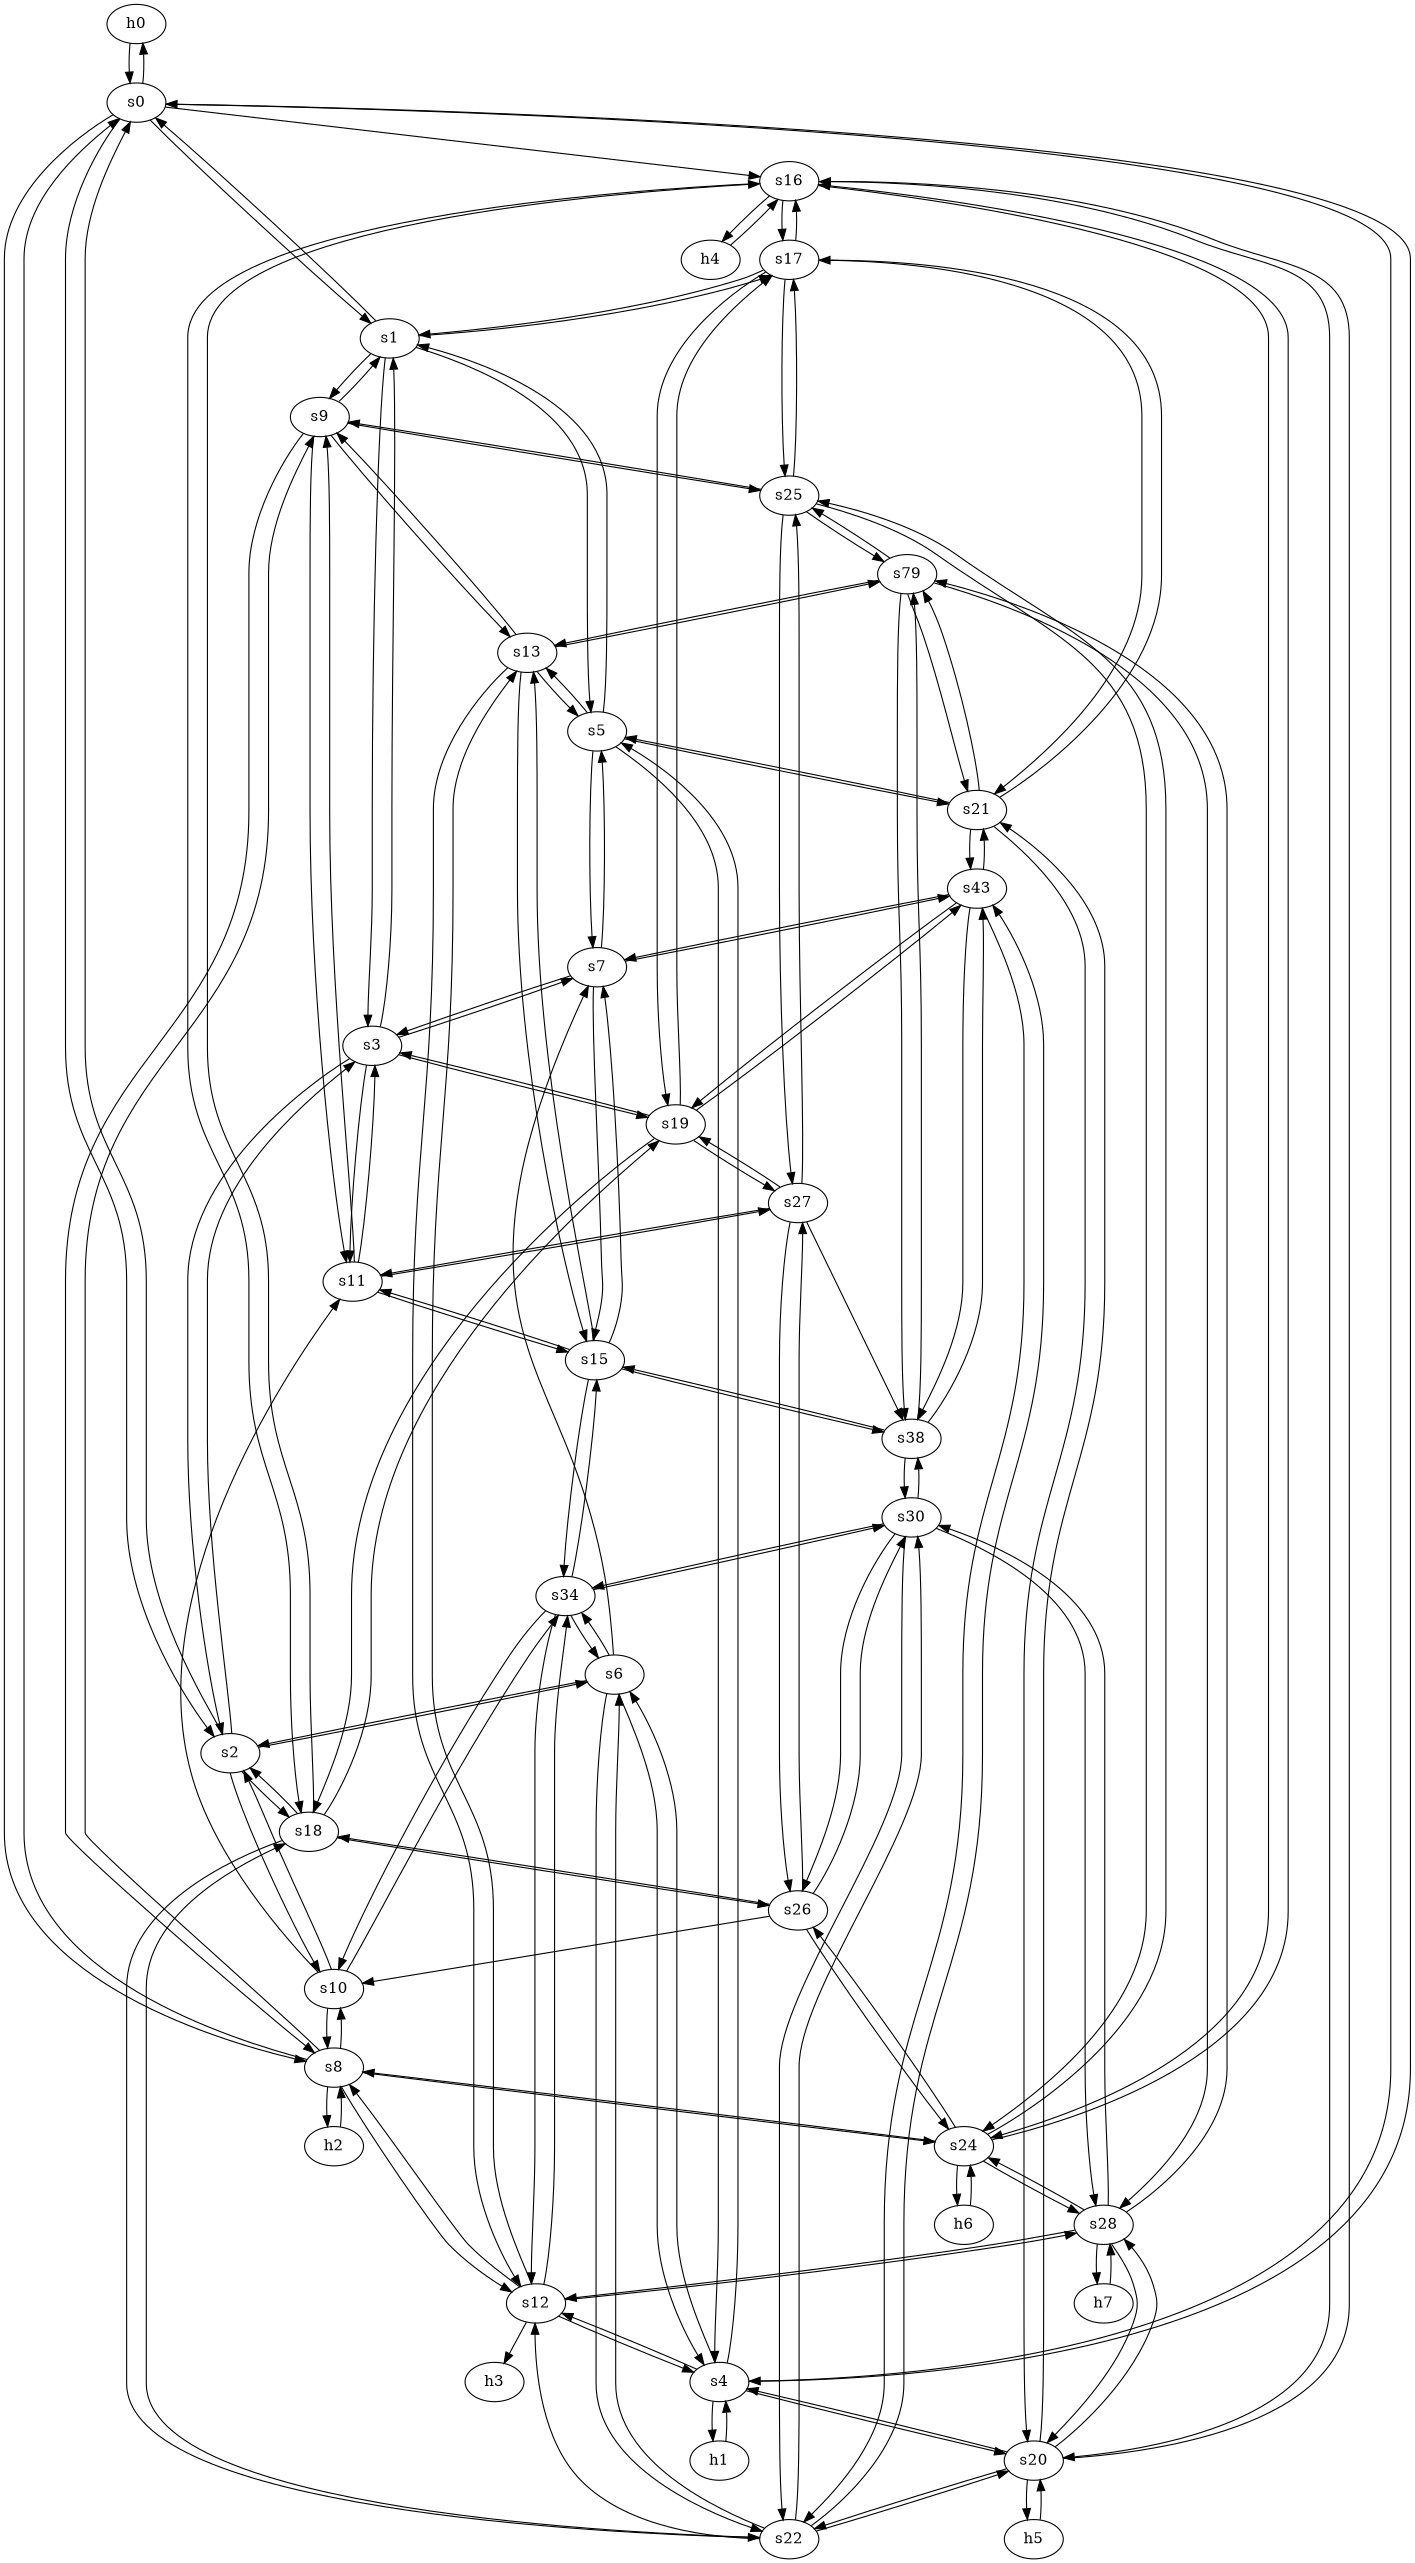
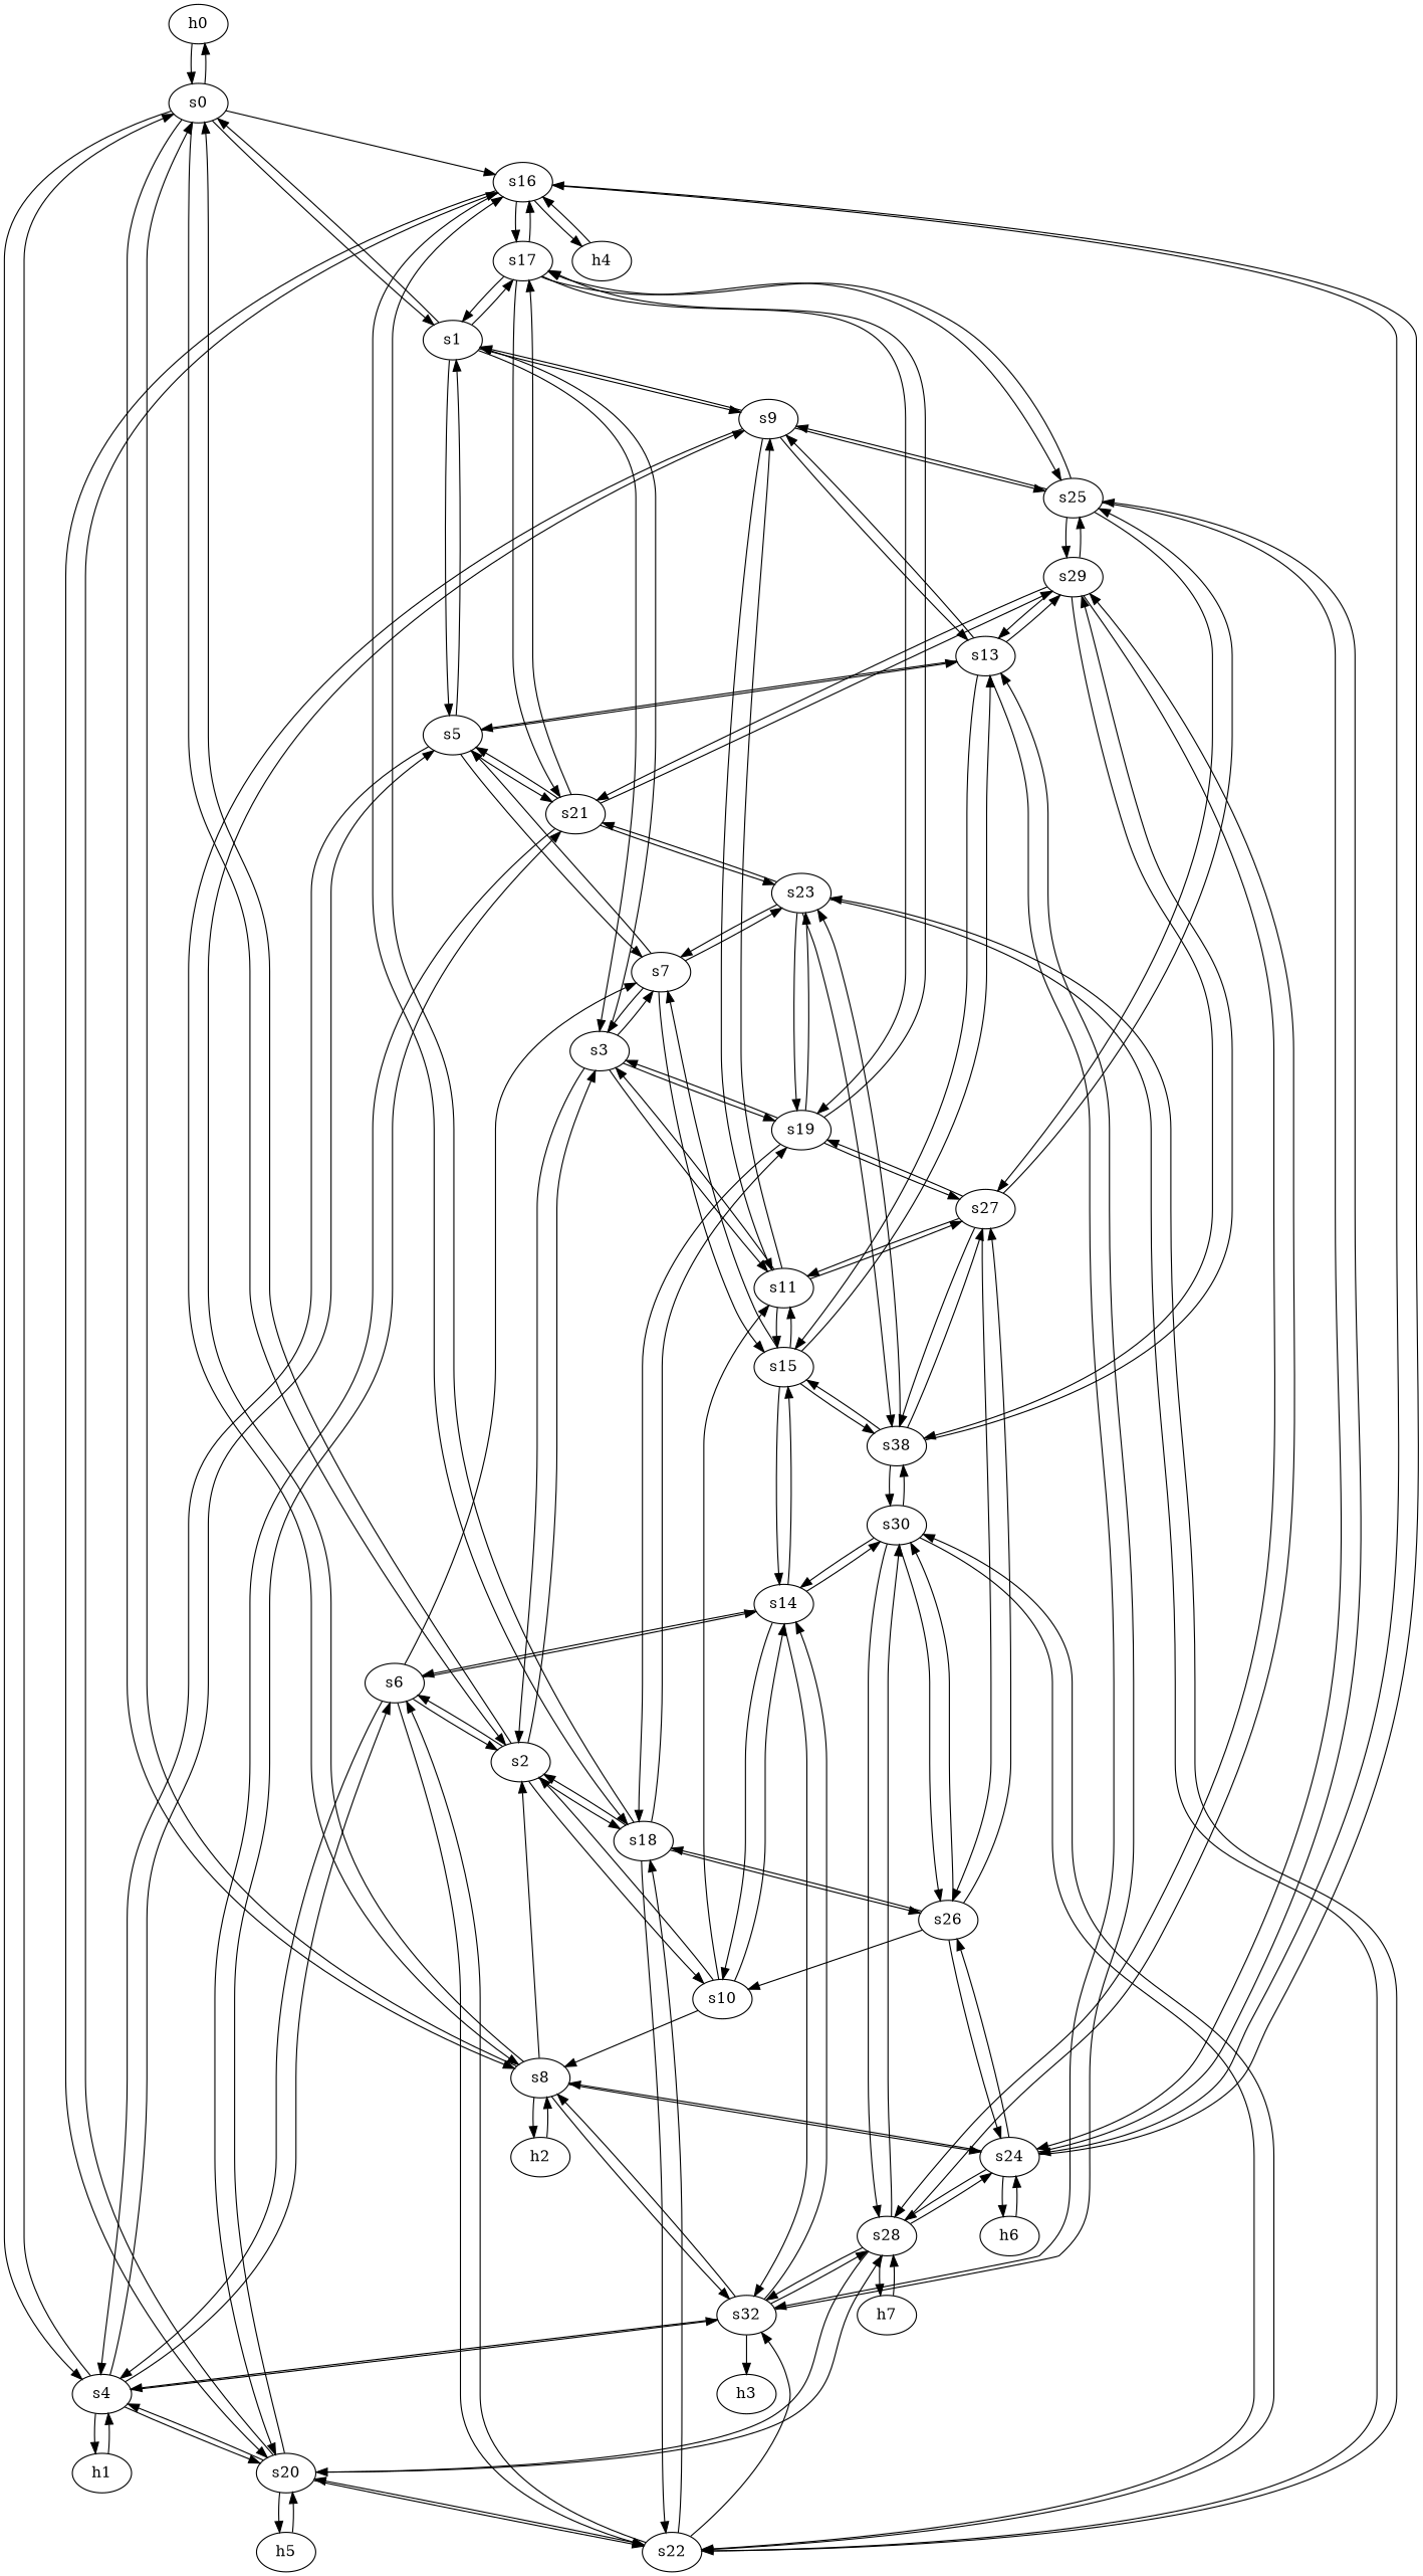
  strict digraph {
    node [type=switch]
    edge [capacity="1Gbps" cost=1 dst_port=1 src_port=1]
    h0 [ip="0.0.0.32" mac="00:00:00:00:0:32" type=host]
    s0
    s1
    s2
    s4
    s8
    s16
    s3
    s5
    s9
    s17
    s6
    s10
    s18
    h1 [ip="0.0.0.36" mac="00:00:00:00:0:36" type=host]
-   s12
+   s12 [label=s32]
    s20
    h2 [ip="0.0.0.40" mac="00:00:00:00:0:40" type=host]
    s24
    h4 [ip="0.0.0.48" mac="00:00:00:00:0:48" type=host]
    s7
    s11
    s19
    s13
    s21
    s25
-   s14 [label=s34]
+   s14
    s22
    s26
    s15
-   s23 [label=s43]
+   s23
    s27
    h3 [ip="0.0.0.44" mac="00:00:00:00:0:44" type=host]
    s28
    h5 [ip="0.0.0.52" mac="00:00:00:00:0:52" type=host]
-   s29 [label=s79]
+   s29
    s30
    n38 [label=s38]
    h6 [ip="0.0.0.56" mac="00:00:00:00:0:56" type=host]
    h7 [ip="0.0.0.60" mac="00:00:00:00:0:60" type=host]
    h0 -> s0
    s0 -> h0
    s0 -> s1
    s0 -> s2
    s0 -> s4
    s0 -> s8
    s0 -> s16
    s1 -> s0
    s1 -> s3
    s1 -> s5
    s1 -> s9
    s1 -> s17
    s2 -> s0
    s2 -> s3
    s2 -> s6
    s2 -> s10
    s2 -> s18
    s4 -> s0
    s4 -> s5
    s4 -> s6
    s4 -> h1
    s4 -> s12
    s4 -> s20
    s8 -> s0
    s8 -> s9
-   s8 -> s10
+   s8 -> s2
    s8 -> s12
    s8 -> h2
    s8 -> s24
    s16 -> s17
    s16 -> s18
    s16 -> s20
    s16 -> s24
    s16 -> h4
    s3 -> s1
    s3 -> s2
    s3 -> s7
    s3 -> s11
    s3 -> s19
    s5 -> s1
    s5 -> s4
    s5 -> s7
    s5 -> s13
    s5 -> s21
    s9 -> s1
    s9 -> s8
    s9 -> s11
    s9 -> s13
    s9 -> s25
    s17 -> s1
    s17 -> s16
    s17 -> s19
    s17 -> s21
    s17 -> s25
    s6 -> s2
    s6 -> s4
    s6 -> s7
    s6 -> s14
    s6 -> s22
    s10 -> s2
    s10 -> s8
    s10 -> s11
    s10 -> s14
    s18 -> s2
    s18 -> s16
    s18 -> s19
    s18 -> s22
    s18 -> s26
    h1 -> s4
    s12 -> s4
    s12 -> s8
    s12 -> s13
    s12 -> s14
    s12 -> h3
    s12 -> s28
    s20 -> s4
    s20 -> s16
    s20 -> s21
    s20 -> s22
    s20 -> s28
    s20 -> h5
    h2 -> s8
    s24 -> s8
    s24 -> s16
    s24 -> s25
    s24 -> s26
    s24 -> s28
    s24 -> h6
    h4 -> s16
    s7 -> s3
    s7 -> s5
    s7 -> s15
    s7 -> s23
    s11 -> s3
    s11 -> s9
    s11 -> s15
    s11 -> s27
    s19 -> s3
    s19 -> s17
    s19 -> s18
    s19 -> s23
    s19 -> s27
    s13 -> s5
    s13 -> s9
    s13 -> s12
    s13 -> s15
    s13 -> s29
    s21 -> s5
    s21 -> s17
    s21 -> s20
    s21 -> s23
    s21 -> s29
    s25 -> s9
    s25 -> s17
    s25 -> s24
    s25 -> s27
    s25 -> s29
    s14 -> s6
    s14 -> s10
    s14 -> s12
    s14 -> s15
    s14 -> s30
    s22 -> s6
    s22 -> s18
    s22 -> s12
    s22 -> s20
    s22 -> s23
    s22 -> s30
    s26 -> s10
    s26 -> s18
    s26 -> s24
    s26 -> s27
    s26 -> s30
    s15 -> s7
    s15 -> s11
    s15 -> s13
    s15 -> s14
    s15 -> n38
    s23 -> s7
    s23 -> s19
    s23 -> s21
    s23 -> s22
    s23 -> n38
    s27 -> s11
    s27 -> s19
    s27 -> s25
    s27 -> s26
    s27 -> n38
    s28 -> s12
    s28 -> s20
    s28 -> s24
    s28 -> s29
    s28 -> s30
    s28 -> h7
    h5 -> s20
    s29 -> s13
    s29 -> s21
    s29 -> s25
    s29 -> s28
    s29 -> n38
    s30 -> s14
    s30 -> s22
    s30 -> s26
    s30 -> s28
    s30 -> n38
    n38 -> s15
    n38 -> s23
+   n38 -> s27
    n38 -> s29
    n38 -> s30
    h6 -> s24
    h7 -> s28
  }
